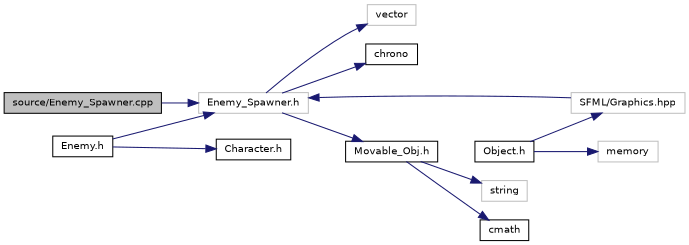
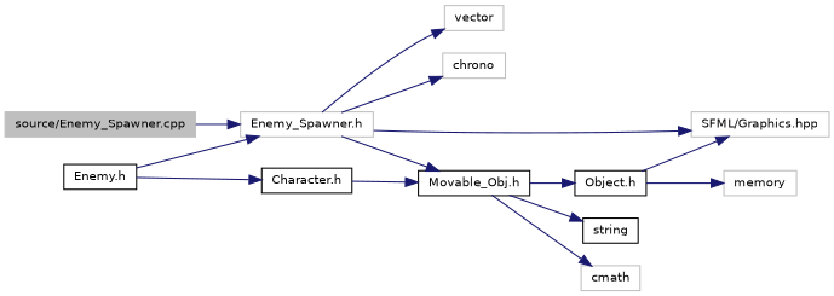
  digraph {
    rankdir=LR
    node [color=grey75 fillcolor=white fontname=Helvetica fontsize=10 shape=record style=filled]
    edge [color=midnightblue fontname=Helvetica fontsize=10 labelfontname=Helvetica labelfontsize=10 style=solid]
-   n1 [color=black fillcolor=grey75 fontcolor=black height=0.2 label="source/Enemy_Spawner.cpp" width=0.4]
+   n1 [fillcolor=grey75 fontcolor=black height=0.2 label="source/Enemy_Spawner.cpp" width=0.4]
    n2 [height=0.2 label="Enemy_Spawner.h" width=0.4]
    n3 [height=0.2 label=vector width=0.4]
-   n4 [color=black height=0.2 label=chrono width=0.4]
+   n4 [height=0.2 label=chrono width=0.4]
    n5 [height=0.2 label="SFML/Graphics.hpp" width=0.4]
    n6 [color=black height=0.2 label="Movable_Obj.h" width=0.4]
    n7 [color=black height=0.2 label="Enemy.h" width=0.4]
    n8 [color=black height=0.2 label="Character.h" width=0.4]
    n9 [color=black height=0.2 label="Object.h" width=0.4]
-   n10 [height=0.2 label=string width=0.4]
-   n11 [color=black height=0.2 label=cmath width=0.4]
+   n10 [color=black height=0.2 label=string width=0.4]
+   n11 [height=0.2 label=cmath width=0.4]
    n12 [height=0.2 label=memory width=0.4]
    n1 -> n2
    n2 -> n3
    n2 -> n4
-   n5 -> n2
+   n2 -> n5
    n2 -> n6
+   n6 -> n9
    n6 -> n10
    n6 -> n11
    n7 -> n2
    n7 -> n8
+   n8 -> n6
    n9 -> n5
    n9 -> n12
  }
